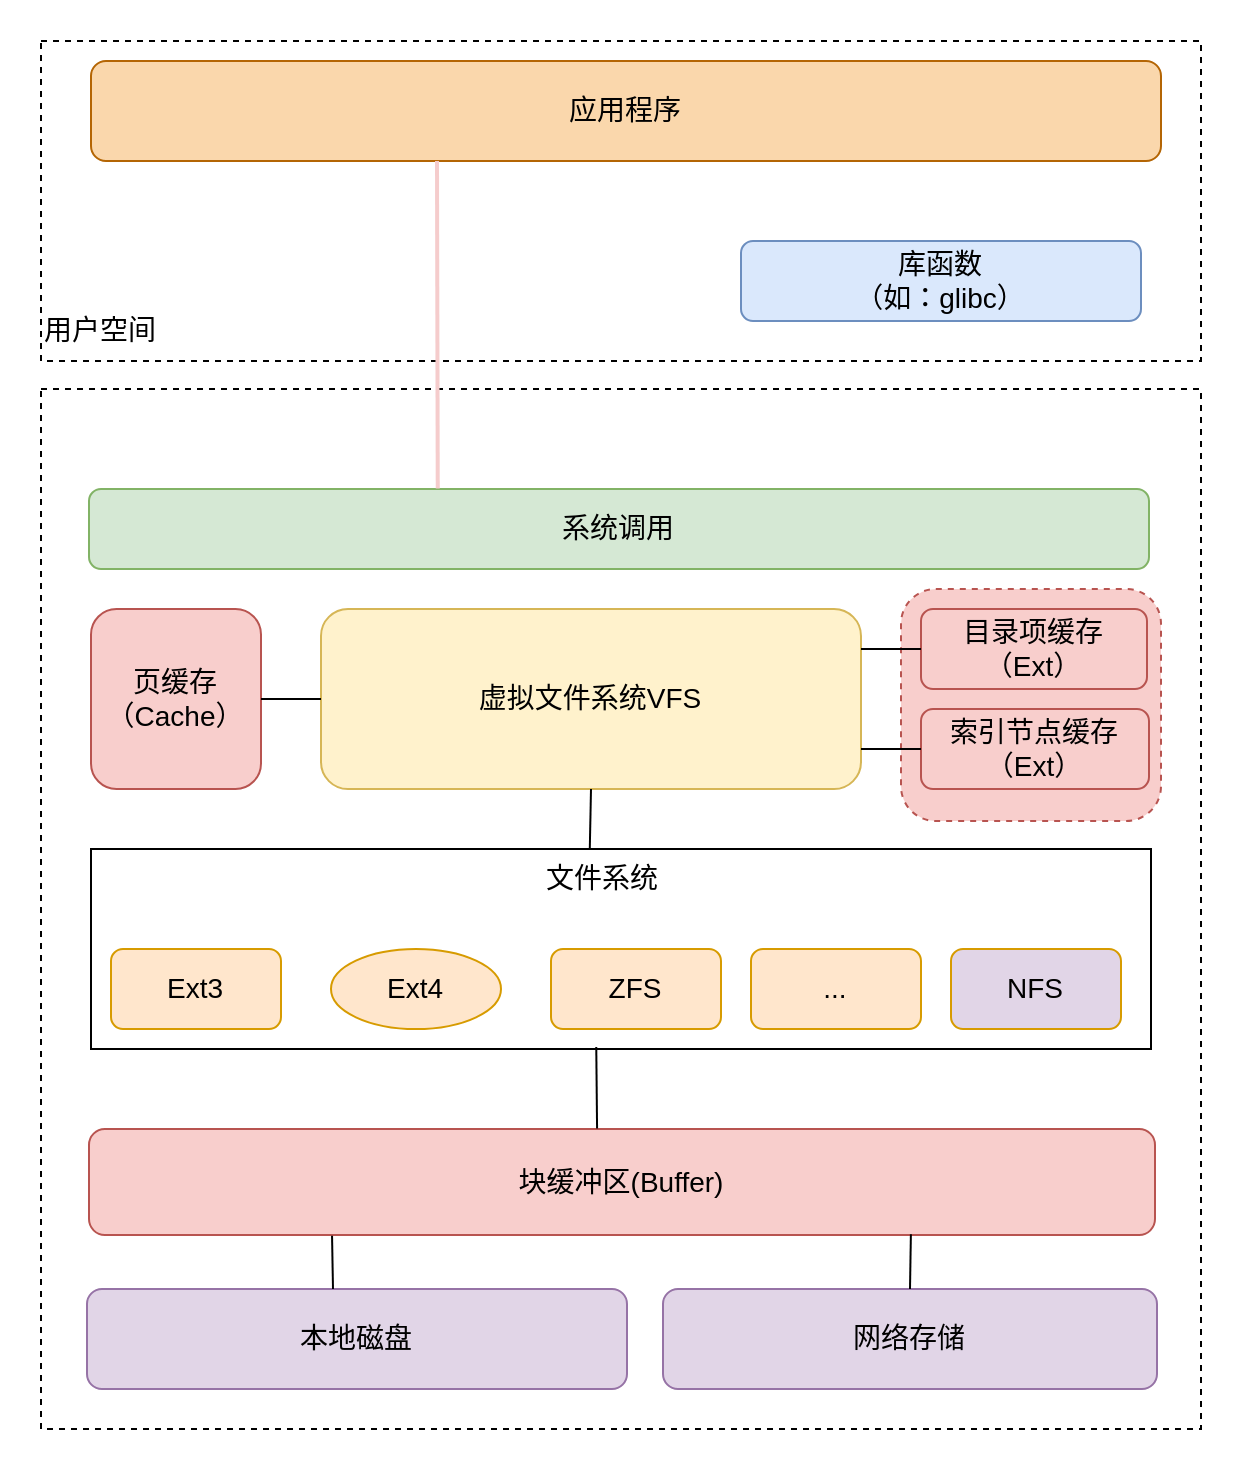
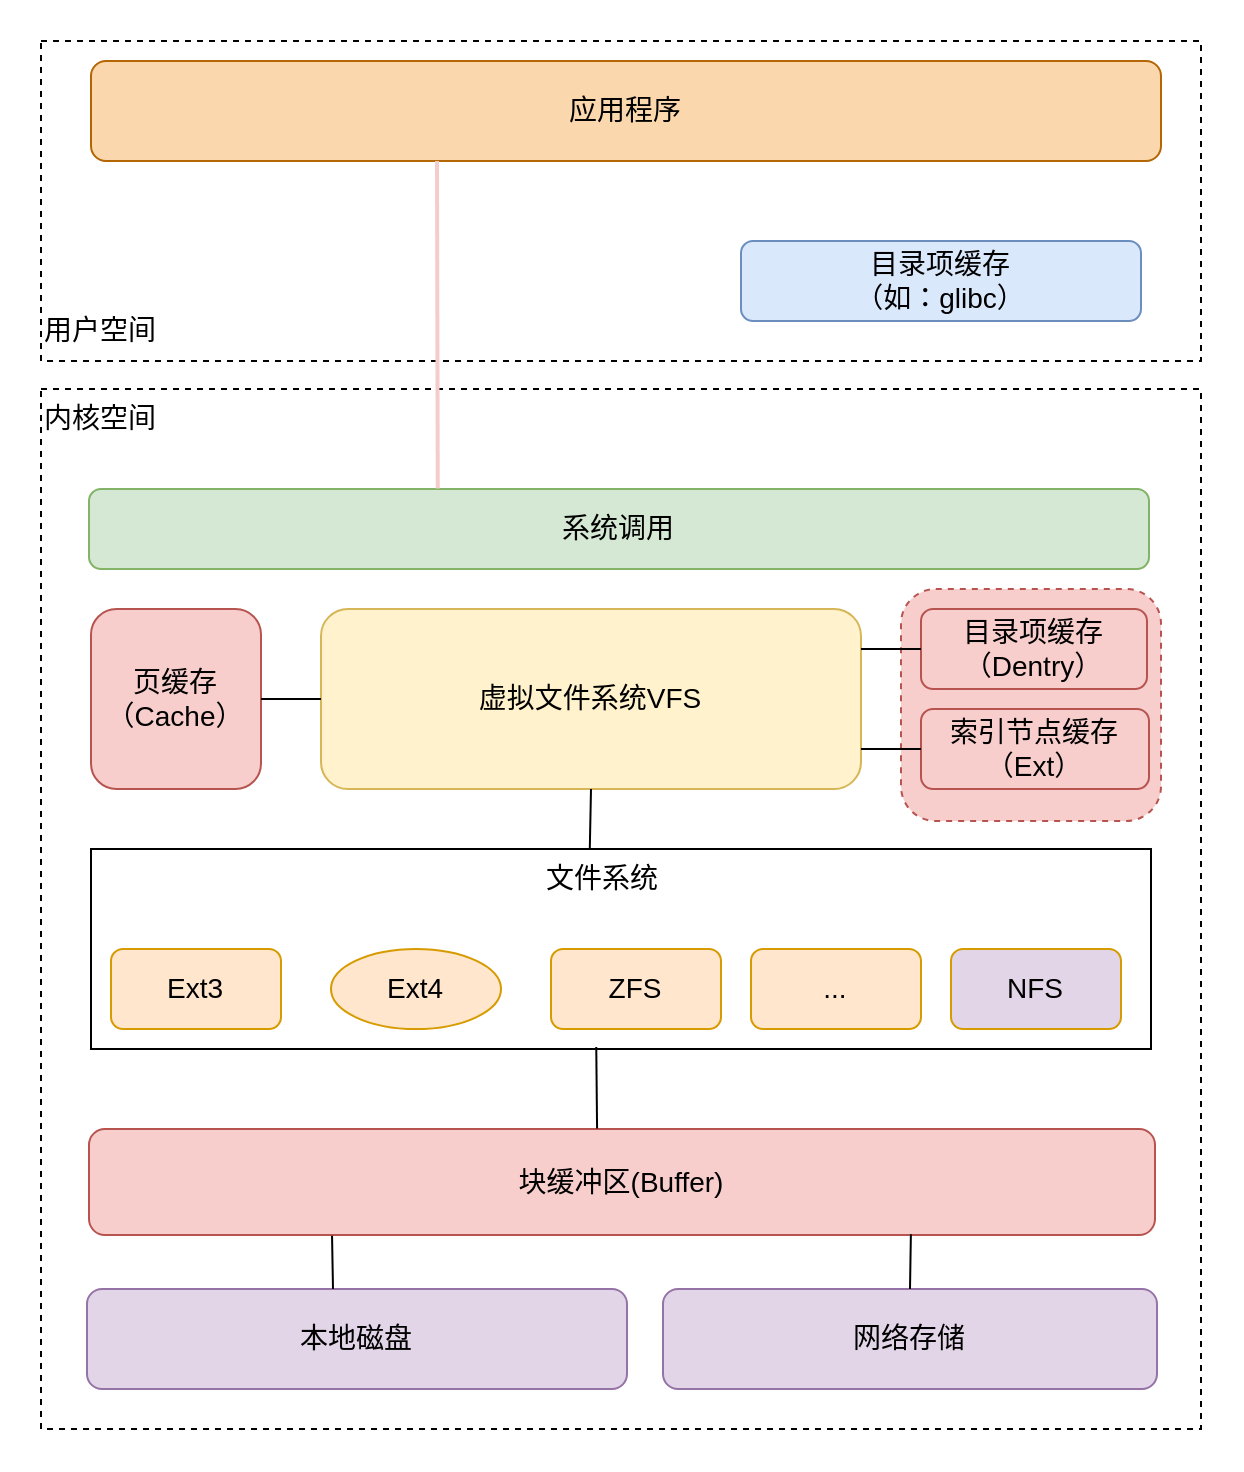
  <mxCell id="0" />
  <mxCell id="1" parent="0" />
  <mxCell id="2" value="" style="rounded=0;whiteSpace=wrap;html=1;dashed=1;fontSize=14;" vertex="1" parent="1"><mxGeometry x="20" y="194" width="580" height="520" as="geometry" /></mxCell>
  <mxCell id="3" value="" style="rounded=1;whiteSpace=wrap;html=1;dashed=1;fillColor=#f8cecc;strokeColor=#b85450;" vertex="1" parent="1"><mxGeometry x="450" y="294" width="130" height="116" as="geometry" /></mxCell>
  <mxCell id="4" value="" style="rounded=0;whiteSpace=wrap;html=1;dashed=1;fontSize=14;" vertex="1" parent="1"><mxGeometry x="20" y="20" width="580" height="160" as="geometry" /></mxCell>
  <mxCell id="5" value="" style="rounded=0;whiteSpace=wrap;html=1;fontSize=14;" vertex="1" parent="1"><mxGeometry x="45" y="424" width="530" height="100" as="geometry" /></mxCell>
  <mxCell id="6" value="应用程序" style="rounded=1;whiteSpace=wrap;html=1;fillColor=#fad7ac;strokeColor=#b46504;fontSize=14;" vertex="1" parent="1"><mxGeometry x="45" y="30" width="535" height="50" as="geometry" /></mxCell>
  <mxCell id="7" value="本地磁盘" style="rounded=1;whiteSpace=wrap;html=1;fillColor=#e1d5e7;strokeColor=#9673a6;fontSize=14;" vertex="1" parent="1"><mxGeometry x="43" y="644" width="270" height="50" as="geometry" /></mxCell>
  <mxCell id="8" value="网络存储" style="rounded=1;whiteSpace=wrap;html=1;fillColor=#e1d5e7;strokeColor=#9673a6;fontSize=14;" vertex="1" parent="1"><mxGeometry x="331" y="644" width="247" height="50" as="geometry" /></mxCell>
  <mxCell id="9" value="块缓冲区(Buffer)" style="rounded=1;whiteSpace=wrap;html=1;fillColor=#f8cecc;strokeColor=#b85450;fontSize=14;" vertex="1" parent="1"><mxGeometry x="44" y="564" width="533" height="53" as="geometry" /></mxCell>
  <mxCell id="10" value="Ext3" style="rounded=1;whiteSpace=wrap;html=1;fillColor=#ffe6cc;strokeColor=#d79b00;fontSize=14;" vertex="1" parent="1"><mxGeometry x="55" y="474" width="85" height="40" as="geometry" /></mxCell>
  <mxCell id="11" value="Ext4" style="ellipse;whiteSpace=wrap;html=1;fillColor=#ffe6cc;strokeColor=#d79b00;fontSize=14;" vertex="1" parent="1"><mxGeometry x="165" y="474" width="85" height="40" as="geometry" /></mxCell>
  <mxCell id="12" value="ZFS" style="rounded=1;whiteSpace=wrap;html=1;fillColor=#ffe6cc;strokeColor=#d79b00;fontSize=14;" vertex="1" parent="1"><mxGeometry x="275" y="474" width="85" height="40" as="geometry" /></mxCell>
  <mxCell id="13" value="..." style="rounded=1;whiteSpace=wrap;html=1;fillColor=#ffe6cc;strokeColor=#d79b00;fontSize=14;" vertex="1" parent="1"><mxGeometry x="375" y="474" width="85" height="40" as="geometry" /></mxCell>
  <mxCell id="14" value="NFS" style="rounded=1;whiteSpace=wrap;html=1;fillColor=#e1d5e7;strokeColor=#d79b00;fontSize=14;" vertex="1" parent="1"><mxGeometry x="475" y="474" width="85" height="40" as="geometry" /></mxCell>
  <mxCell id="15" value="虚拟文件系统VFS" style="rounded=1;whiteSpace=wrap;html=1;fillColor=#fff2cc;strokeColor=#d6b656;fontSize=14;" vertex="1" parent="1"><mxGeometry x="160" y="304" width="270" height="90" as="geometry" /></mxCell>
  <mxCell id="16" value="页缓存（Cache）" style="rounded=1;whiteSpace=wrap;html=1;fillColor=#f8cecc;strokeColor=#b85450;fontSize=14;" vertex="1" parent="1"><mxGeometry x="45" y="304" width="85" height="90" as="geometry" /></mxCell>
- <mxCell id="17" value="目录项缓存（Ext）" style="rounded=1;whiteSpace=wrap;html=1;fillColor=#f8cecc;strokeColor=#b85450;fontSize=14;" vertex="1" parent="1"><mxGeometry x="460" y="304" width="113" height="40" as="geometry" /></mxCell>
+ <mxCell id="17" value="目录项缓存（Dentry）" style="rounded=1;whiteSpace=wrap;html=1;fillColor=#f8cecc;strokeColor=#b85450;fontSize=14;" vertex="1" parent="1"><mxGeometry x="460" y="304" width="113" height="40" as="geometry" /></mxCell>
  <mxCell id="18" value="索引节点缓存&lt;br style=&quot;font-size: 14px;&quot;&gt;（Ext）" style="rounded=1;whiteSpace=wrap;html=1;fillColor=#f8cecc;strokeColor=#b85450;fontSize=14;" vertex="1" parent="1"><mxGeometry x="460" y="354" width="114" height="40" as="geometry" /></mxCell>
  <mxCell id="19" value="系统调用" style="rounded=1;whiteSpace=wrap;html=1;fillColor=#d5e8d4;strokeColor=#82b366;fontSize=14;" vertex="1" parent="1"><mxGeometry x="44" y="244" width="530" height="40" as="geometry" /></mxCell>
- <mxCell id="20" value="库函数&lt;br style=&quot;font-size: 14px;&quot;&gt;（如：glibc）" style="rounded=1;whiteSpace=wrap;html=1;fillColor=#dae8fc;strokeColor=#6c8ebf;fontSize=14;" vertex="1" parent="1"><mxGeometry x="370" y="120" width="200" height="40" as="geometry" /></mxCell>
+ <mxCell id="20" value="目录项缓存&lt;br style=&quot;font-size: 14px;&quot;&gt;（如：glibc）" style="rounded=1;whiteSpace=wrap;html=1;fillColor=#dae8fc;strokeColor=#6c8ebf;fontSize=14;" vertex="1" parent="1"><mxGeometry x="370" y="120" width="200" height="40" as="geometry" /></mxCell>
  <mxCell id="21" value="文件系统" style="text;html=1;strokeColor=none;fillColor=none;align=center;verticalAlign=middle;whiteSpace=wrap;rounded=0;fontSize=14;" vertex="1" parent="1"><mxGeometry x="271" y="424" width="60" height="30" as="geometry" /></mxCell>
  <mxCell id="22" value="" style="endArrow=none;html=1;rounded=0;fontSize=14;exitX=0.329;exitY=-0.005;exitDx=0;exitDy=0;exitPerimeter=0;strokeWidth=2;strokeColor=#f5cccc;" edge="1" parent="1" source="19"><mxGeometry width="50" height="50" relative="1" as="geometry"><mxPoint x="218" y="240" as="sourcePoint" /><mxPoint x="218" y="80" as="targetPoint" /></mxGeometry></mxCell>
+ <mxCell id="23" value="内核空间" style="text;html=1;strokeColor=none;fillColor=none;align=center;verticalAlign=middle;whiteSpace=wrap;rounded=0;fontSize=14;" vertex="1" parent="1"><mxGeometry x="20" y="194" width="60" height="30" as="geometry" /></mxCell>
  <mxCell id="24" value="用户空间" style="text;html=1;strokeColor=none;fillColor=none;align=center;verticalAlign=middle;whiteSpace=wrap;rounded=0;strokeWidth=3;fontSize=14;" vertex="1" parent="1"><mxGeometry x="20" y="150" width="60" height="30" as="geometry" /></mxCell>
  <mxCell id="25" value="" style="endArrow=none;html=1;rounded=0;exitX=1;exitY=0.5;exitDx=0;exitDy=0;entryX=0;entryY=0.5;entryDx=0;entryDy=0;fontSize=14;" edge="1" parent="1" source="16" target="15"><mxGeometry width="50" height="50" relative="1" as="geometry"><mxPoint x="380" y="304" as="sourcePoint" /><mxPoint x="430" y="254" as="targetPoint" /></mxGeometry></mxCell>
  <mxCell id="26" value="" style="endArrow=none;html=1;rounded=0;exitX=0;exitY=0.5;exitDx=0;exitDy=0;fontSize=14;" edge="1" parent="1" source="17"><mxGeometry width="50" height="50" relative="1" as="geometry"><mxPoint x="380" y="304" as="sourcePoint" /><mxPoint x="430" y="324" as="targetPoint" /></mxGeometry></mxCell>
  <mxCell id="27" value="" style="endArrow=none;html=1;rounded=0;entryX=0;entryY=0.5;entryDx=0;entryDy=0;fontSize=14;" edge="1" parent="1" target="18"><mxGeometry width="50" height="50" relative="1" as="geometry"><mxPoint x="430" y="374" as="sourcePoint" /><mxPoint x="430" y="254" as="targetPoint" /></mxGeometry></mxCell>
  <mxCell id="28" value="" style="endArrow=none;html=1;rounded=0;exitX=0.471;exitY=-0.004;exitDx=0;exitDy=0;fontSize=14;exitPerimeter=0;entryX=0.471;entryY=0.99;entryDx=0;entryDy=0;entryPerimeter=0;" edge="1" parent="1"><mxGeometry width="50" height="50" relative="1" as="geometry"><mxPoint x="298.043" y="563.788" as="sourcePoint" /><mxPoint x="297.63" y="523" as="targetPoint" /></mxGeometry></mxCell>
  <mxCell id="29" value="" style="endArrow=none;html=1;rounded=0;entryX=0.228;entryY=1.008;entryDx=0;entryDy=0;entryPerimeter=0;fontSize=14;" edge="1" parent="1" target="9"><mxGeometry width="50" height="50" relative="1" as="geometry"><mxPoint x="166" y="644" as="sourcePoint" /><mxPoint x="170.189" y="616.576" as="targetPoint" /></mxGeometry></mxCell>
  <mxCell id="30" value="" style="endArrow=none;html=1;rounded=0;exitX=0.5;exitY=0;exitDx=0;exitDy=0;entryX=0.771;entryY=0.992;entryDx=0;entryDy=0;entryPerimeter=0;fontSize=14;" edge="1" parent="1" source="8" target="9"><mxGeometry width="50" height="50" relative="1" as="geometry"><mxPoint x="380" y="504" as="sourcePoint" /><mxPoint x="458" y="624" as="targetPoint" /></mxGeometry></mxCell>
  <mxCell id="31" value="" style="endArrow=none;html=1;rounded=0;exitX=0.39;exitY=-0.007;exitDx=0;exitDy=0;entryX=0.5;entryY=1;entryDx=0;entryDy=0;exitPerimeter=0;fontSize=14;" edge="1" parent="1" source="21" target="15"><mxGeometry width="50" height="50" relative="1" as="geometry"><mxPoint x="380" y="504" as="sourcePoint" /><mxPoint x="430" y="454" as="targetPoint" /></mxGeometry></mxCell>
